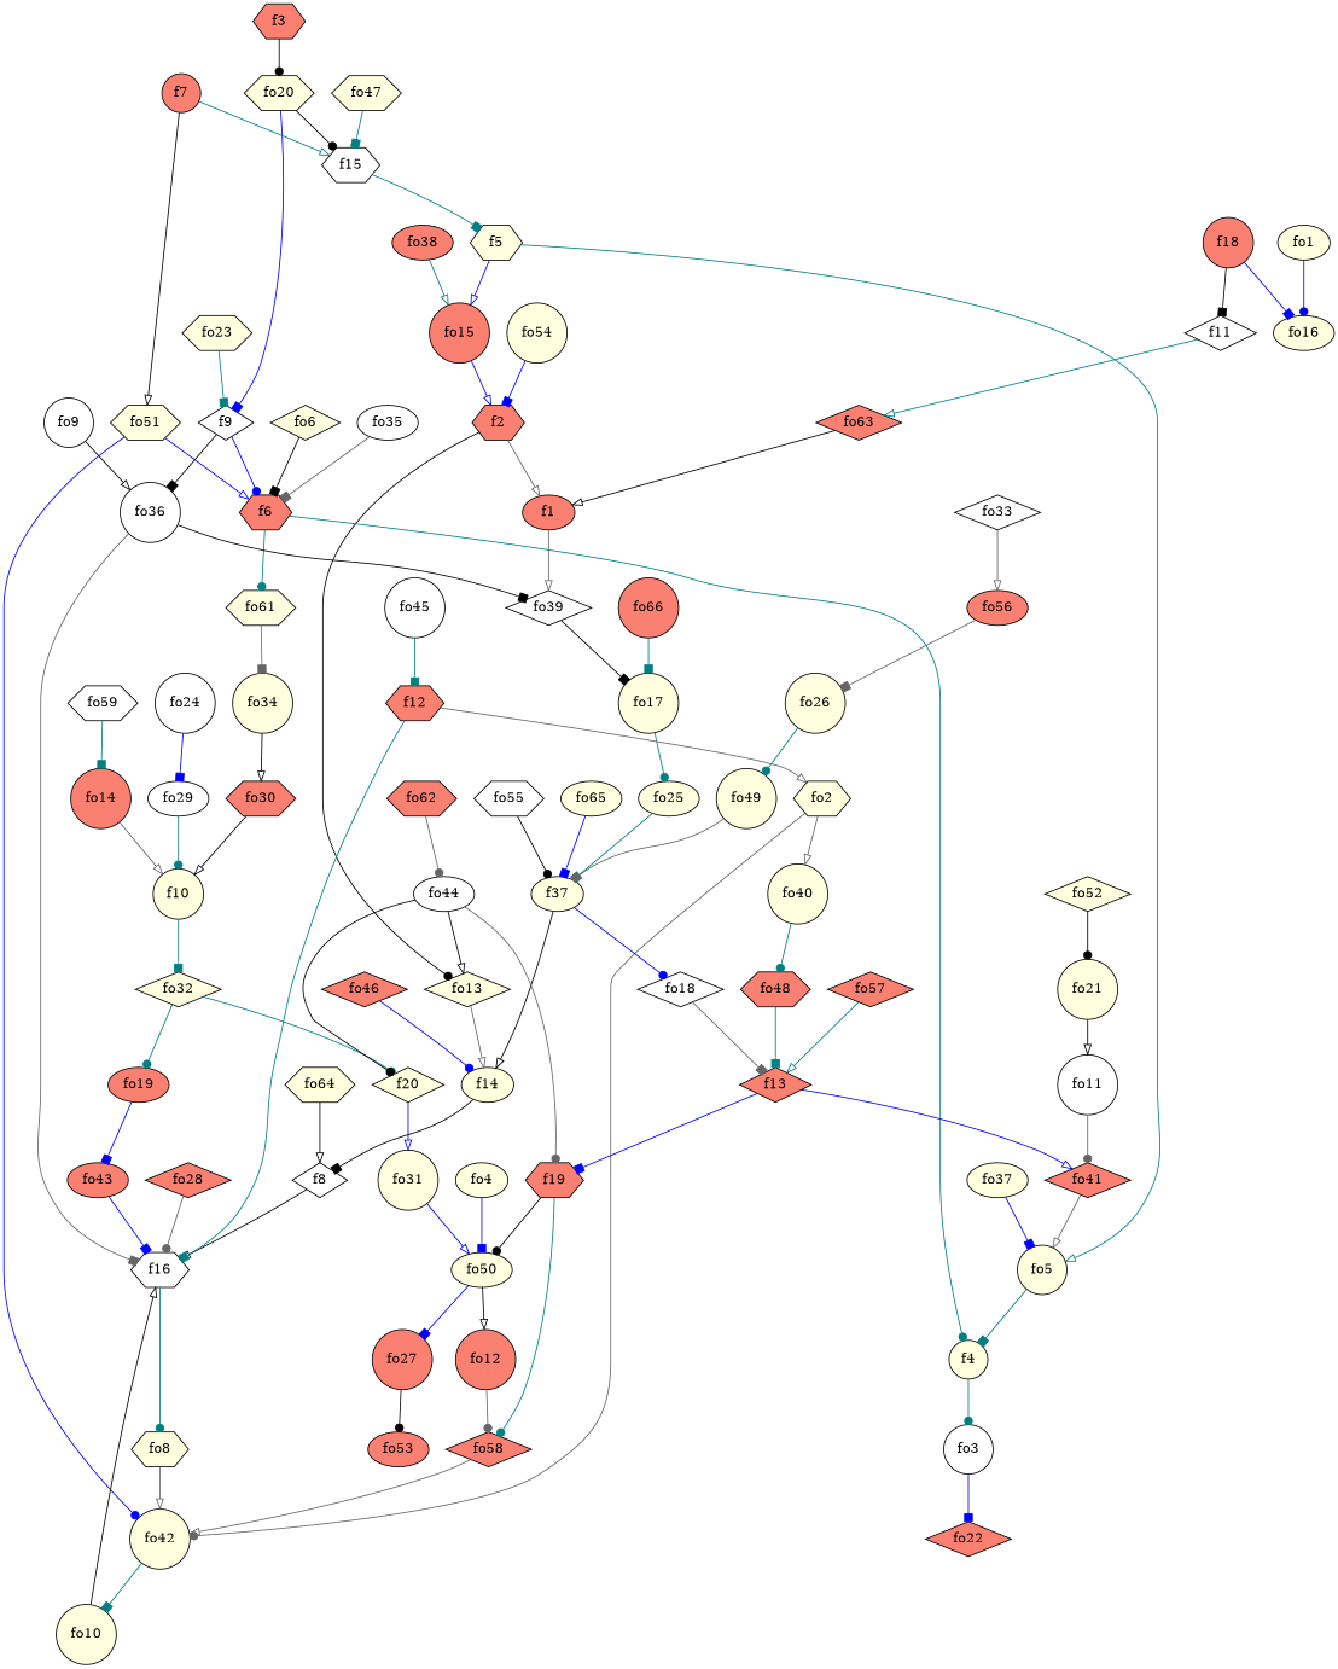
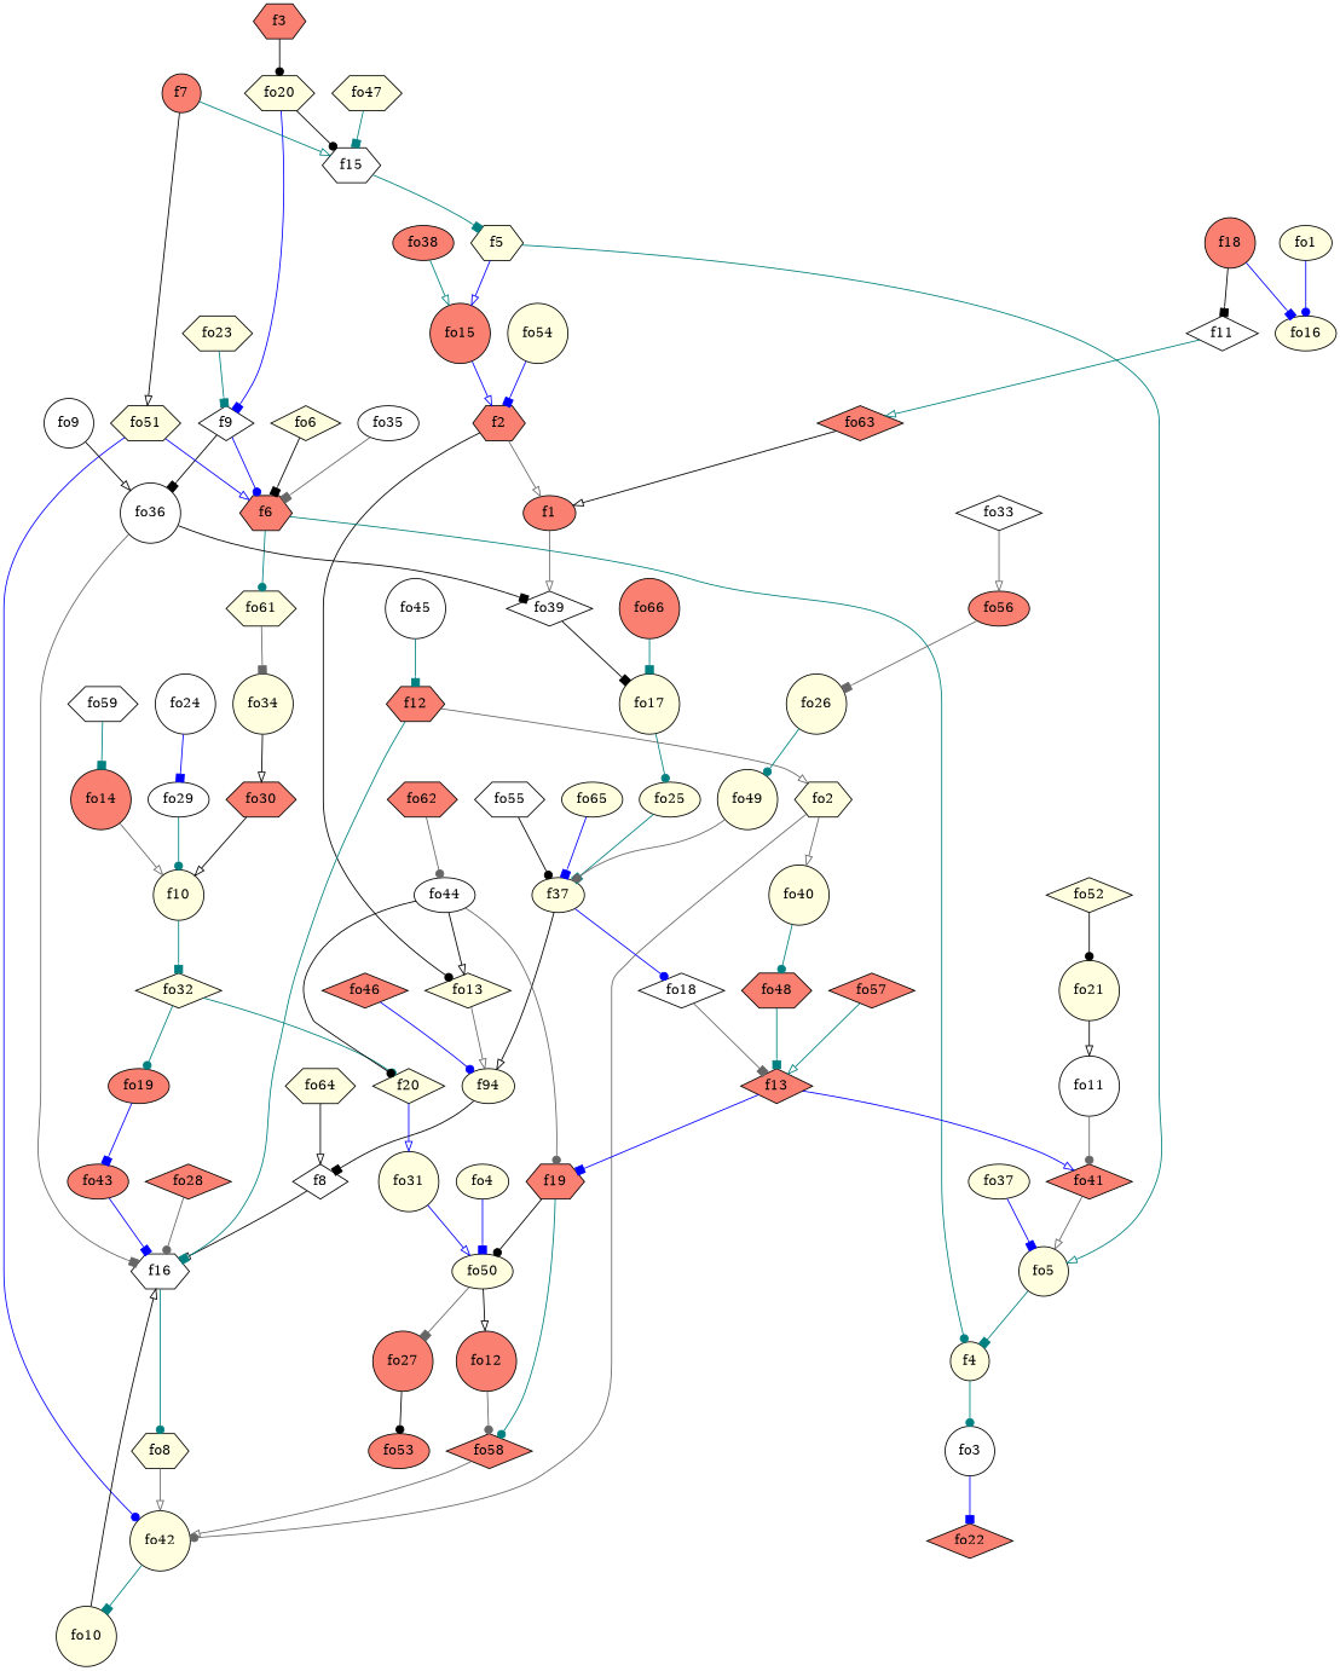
  strict digraph {
    node [fillcolor=lightyellow shape=circle style=filled]
    edge [arrowhead=box color=teal weight=2]
    f1 [fillcolor=salmon shape=ellipse]
    fo39 [fillcolor=white shape=diamond]
    fo17
    f2 [fillcolor=salmon shape=hexagon]
    fo13 [shape=diamond]
-   f14 [shape=ellipse]
+   f14 [shape=ellipse label=f94]
    f3 [fillcolor=salmon shape=hexagon]
    fo20 [shape=hexagon]
    f15 [fillcolor=white shape=hexagon]
    f9 [fillcolor=white shape=diamond]
    fo3 [fillcolor=white]
    f4
    fo22 [fillcolor=salmon shape=diamond]
    f5 [shape=hexagon]
    fo5
    fo15 [fillcolor=salmon]
    f6 [fillcolor=salmon shape=hexagon]
    fo61 [shape=hexagon]
    fo34
    f7 [fillcolor=salmon]
    fo51 [shape=hexagon]
    fo42
    f8 [fillcolor=white shape=diamond]
    f16 [fillcolor=white shape=hexagon]
    fo8 [shape=hexagon]
    fo36 [fillcolor=white]
    fo32 [shape=diamond]
    f10
    f20 [shape=diamond]
    fo19 [fillcolor=salmon shape=ellipse]
    f11 [fillcolor=white shape=diamond]
    fo63 [fillcolor=salmon shape=diamond]
    f12 [fillcolor=salmon shape=hexagon]
    fo2 [shape=hexagon]
    fo40
    f13 [fillcolor=salmon shape=diamond]
    f19 [fillcolor=salmon shape=hexagon]
    fo41 [fillcolor=salmon shape=diamond]
    fo50 [shape=ellipse]
    fo58 [fillcolor=salmon shape=diamond]
    n41 [label=f37 shape=ellipse]
    fo18 [fillcolor=white shape=diamond]
    f18 [fillcolor=salmon]
    fo16 [shape=ellipse]
    fo12 [fillcolor=salmon]
    fo27 [fillcolor=salmon]
    fo31
    fo1 [shape=ellipse]
    fo48 [fillcolor=salmon shape=hexagon]
    fo10
    fo4 [shape=ellipse]
    fo6 [shape=diamond]
    fo9 [fillcolor=white]
    fo11 [fillcolor=white]
    fo14 [fillcolor=salmon]
    fo25 [shape=ellipse]
    fo43 [fillcolor=salmon shape=ellipse]
    fo21
    fo23 [shape=hexagon]
    fo24 [fillcolor=white]
    fo29 [fillcolor=white shape=ellipse]
    fo26
    fo49
    fo53 [fillcolor=salmon shape=ellipse]
    fo28 [fillcolor=salmon shape=diamond]
    fo30 [fillcolor=salmon shape=hexagon]
    fo33 [fillcolor=white shape=diamond]
    fo56 [fillcolor=salmon shape=ellipse]
    fo35 [fillcolor=white shape=ellipse]
    fo37 [shape=ellipse]
    fo38 [fillcolor=salmon shape=ellipse]
    fo44 [fillcolor=white shape=ellipse]
    fo45 [fillcolor=white]
    fo46 [fillcolor=salmon shape=diamond]
    fo47 [shape=hexagon]
    fo52 [shape=diamond]
    fo54
    fo55 [fillcolor=white shape=hexagon]
    fo57 [fillcolor=salmon shape=diamond]
    fo59 [fillcolor=white shape=hexagon]
    fo64 [shape=hexagon]
    fo62 [fillcolor=salmon shape=hexagon]
    fo65 [shape=ellipse]
    fo66 [fillcolor=salmon]
    f1 -> fo39 [arrowhead=onormal color=gray40]
    fo39 -> fo17 [color=black]
    fo17 -> fo25 [arrowhead=dot]
    f2 -> f1 [arrowhead=onormal color=gray40]
    f2 -> fo13 [arrowhead=dot color=black]
    fo13 -> f14 [arrowhead=onormal color=gray40]
    f14 -> f8 [color=black]
    f3 -> fo20 [arrowhead=dot color=black]
    fo20 -> f15 [arrowhead=dot color=black]
    fo20 -> f9 [color=blue]
    f15 -> f5
    f9 -> f6 [arrowhead=dot color=blue]
    f9 -> fo36 [color=black]
    fo3 -> fo22 [color=blue]
    f4 -> fo3 [arrowhead=dot]
    f5 -> fo5 [arrowhead=onormal]
    f5 -> fo15 [arrowhead=onormal color=blue]
    fo5 -> f4
    fo15 -> f2 [arrowhead=onormal color=blue]
    f6 -> f4 [arrowhead=dot]
    f6 -> fo61 [arrowhead=dot]
    fo61 -> fo34 [color=gray40]
    fo34 -> fo30 [arrowhead=onormal color=black]
    f7 -> f15 [arrowhead=onormal]
    f7 -> fo51 [arrowhead=onormal color=black]
    fo51 -> f6 [arrowhead=onormal color=blue]
    fo51 -> fo42 [arrowhead=dot color=blue]
    fo42 -> fo10
    f8 -> f16 [arrowhead=onormal color=black]
    f16 -> fo8 [arrowhead=dot]
    fo8 -> fo42 [arrowhead=onormal color=gray40]
    fo36 -> fo39 [color=black]
    fo36 -> f16 [color=gray40]
    fo32 -> f20 [arrowhead=dot]
    fo32 -> fo19 [arrowhead=dot]
    f10 -> fo32
    f20 -> fo31 [arrowhead=onormal color=blue]
    fo19 -> fo43 [color=blue]
    f11 -> fo63 [arrowhead=onormal]
    fo63 -> f1 [arrowhead=onormal color=black]
    f12 -> f16
    f12 -> fo2 [arrowhead=onormal color=gray40]
    fo2 -> fo42 [arrowhead=dot color=gray40]
    fo2 -> fo40 [arrowhead=onormal color=gray40]
    fo40 -> fo48 [arrowhead=dot]
    f13 -> f19 [color=blue]
    f13 -> fo41 [arrowhead=onormal color=blue]
    f19 -> fo50 [arrowhead=dot color=black]
    f19 -> fo58 [arrowhead=dot]
    fo41 -> fo5 [arrowhead=onormal color=gray40]
    fo50 -> fo12 [arrowhead=onormal color=black]
-   fo50 -> fo27 [color=blue]
+   fo50 -> fo27 [color=gray40]
    fo58 -> fo42 [arrowhead=onormal color=gray40]
    n41 -> f14 [arrowhead=onormal color=black]
    n41 -> fo18 [arrowhead=dot color=blue]
    fo18 -> f13 [color=gray40]
    f18 -> f11 [color=black]
    f18 -> fo16 [color=blue]
    fo12 -> fo58 [arrowhead=dot color=gray40]
    fo27 -> fo53 [arrowhead=dot color=black]
    fo31 -> fo50 [arrowhead=onormal color=blue]
    fo1 -> fo16 [arrowhead=dot color=blue]
    fo48 -> f13
    fo10 -> f16 [arrowhead=onormal color=black]
    fo4 -> fo50 [color=blue]
    fo6 -> f6 [color=black]
    fo9 -> fo36 [arrowhead=onormal color=black]
    fo11 -> fo41 [arrowhead=dot color=gray40]
    fo14 -> f10 [arrowhead=onormal color=gray40]
    fo25 -> n41
    fo43 -> f16 [color=blue]
    fo21 -> fo11 [arrowhead=onormal color=black]
    fo23 -> f9
    fo24 -> fo29 [color=blue]
    fo29 -> f10 [arrowhead=dot]
    fo26 -> fo49 [arrowhead=dot]
    fo49 -> n41 [arrowhead=dot color=gray40]
    fo28 -> f16 [arrowhead=dot color=gray40]
    fo30 -> f10 [arrowhead=onormal color=black]
    fo33 -> fo56 [arrowhead=onormal color=gray40]
    fo56 -> fo26 [color=gray40]
    fo35 -> f6 [color=gray40]
    fo37 -> fo5 [color=blue]
    fo38 -> fo15 [arrowhead=onormal]
    fo44 -> fo13 [arrowhead=onormal color=black]
    fo44 -> f20 [arrowhead=dot color=black]
    fo44 -> f19 [arrowhead=dot color=gray40]
    fo45 -> f12
    fo46 -> f14 [arrowhead=dot color=blue]
    fo47 -> f15
    fo52 -> fo21 [arrowhead=dot color=black]
    fo54 -> f2 [color=blue]
    fo55 -> n41 [arrowhead=dot color=black]
    fo57 -> f13 [arrowhead=onormal]
    fo59 -> fo14
    fo64 -> f8 [arrowhead=onormal color=black]
    fo62 -> fo44 [arrowhead=dot color=gray40]
    fo65 -> n41 [color=blue]
    fo66 -> fo17
  }
